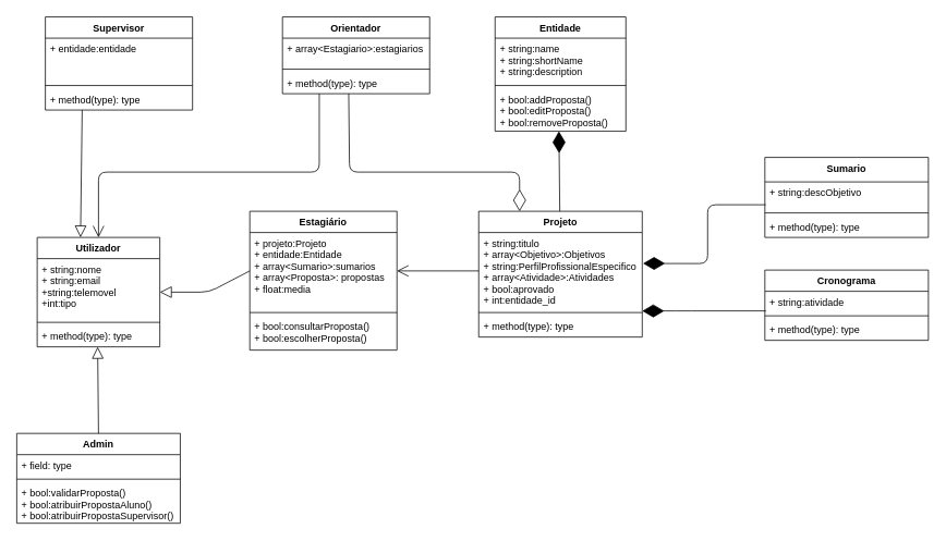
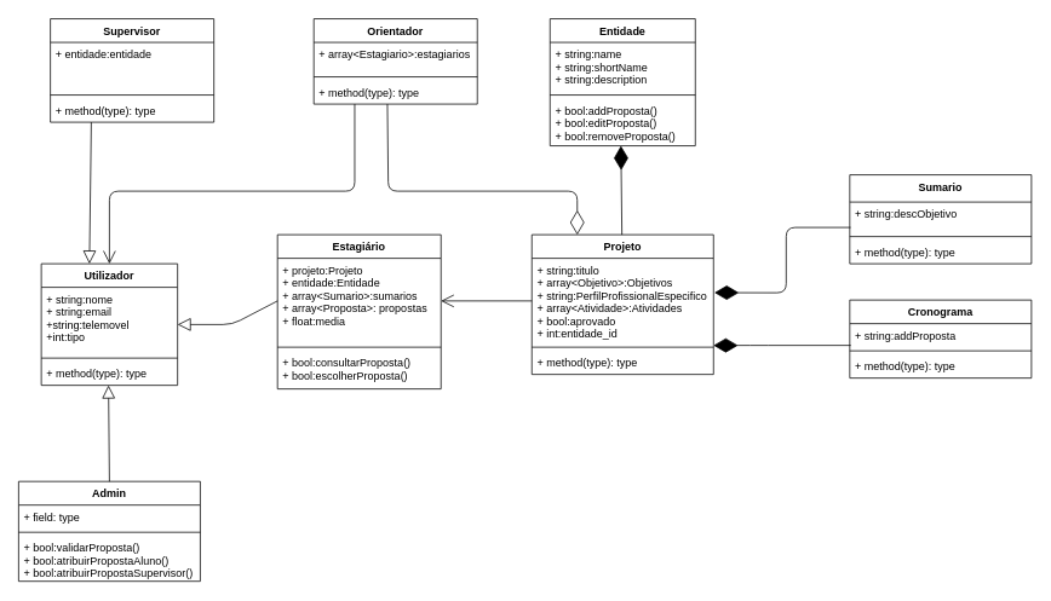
  <mxCell id="0" />
  <mxCell id="1" parent="0" />
  <mxCell id="2" value="Utilizador" style="swimlane;fontStyle=1;align=center;verticalAlign=top;childLayout=stackLayout;horizontal=1;startSize=26;horizontalStack=0;resizeParent=1;resizeParentMax=0;resizeLast=0;collapsible=1;marginBottom=0;" parent="1" vertex="1"><mxGeometry x="45" y="290" width="150" height="134" as="geometry" /></mxCell>
  <mxCell id="3" value="+ string:nome&#10;+ string:email&#10;+string:telemovel&#10;+int:tipo&#10;&#10;&#10;&#10;" style="text;strokeColor=none;fillColor=none;align=left;verticalAlign=top;spacingLeft=4;spacingRight=4;overflow=hidden;rotatable=0;points=[[0,0.5],[1,0.5]];portConstraint=eastwest;" parent="2" vertex="1"><mxGeometry y="26" width="150" height="74" as="geometry" /></mxCell>
  <mxCell id="4" value="" style="line;strokeWidth=1;fillColor=none;align=left;verticalAlign=middle;spacingTop=-1;spacingLeft=3;spacingRight=3;rotatable=0;labelPosition=right;points=[];portConstraint=eastwest;" parent="2" vertex="1"><mxGeometry y="100" width="150" height="8" as="geometry" /></mxCell>
  <mxCell id="5" value="+ method(type): type" style="text;strokeColor=none;fillColor=none;align=left;verticalAlign=top;spacingLeft=4;spacingRight=4;overflow=hidden;rotatable=0;points=[[0,0.5],[1,0.5]];portConstraint=eastwest;" parent="2" vertex="1"><mxGeometry y="108" width="150" height="26" as="geometry" /></mxCell>
  <mxCell id="6" value="Orientador" style="swimlane;fontStyle=1;align=center;verticalAlign=top;childLayout=stackLayout;horizontal=1;startSize=26;horizontalStack=0;resizeParent=1;resizeParentMax=0;resizeLast=0;collapsible=1;marginBottom=0;" parent="1" vertex="1"><mxGeometry x="345" y="20" width="180" height="94" as="geometry" /></mxCell>
  <mxCell id="7" value="+ array&lt;Estagiario&gt;:estagiarios" style="text;strokeColor=none;fillColor=none;align=left;verticalAlign=top;spacingLeft=4;spacingRight=4;overflow=hidden;rotatable=0;points=[[0,0.5],[1,0.5]];portConstraint=eastwest;" parent="6" vertex="1"><mxGeometry y="26" width="180" height="34" as="geometry" /></mxCell>
  <mxCell id="8" value="" style="line;strokeWidth=1;fillColor=none;align=left;verticalAlign=middle;spacingTop=-1;spacingLeft=3;spacingRight=3;rotatable=0;labelPosition=right;points=[];portConstraint=eastwest;" parent="6" vertex="1"><mxGeometry y="60" width="180" height="8" as="geometry" /></mxCell>
  <mxCell id="9" value="+ method(type): type" style="text;strokeColor=none;fillColor=none;align=left;verticalAlign=top;spacingLeft=4;spacingRight=4;overflow=hidden;rotatable=0;points=[[0,0.5],[1,0.5]];portConstraint=eastwest;" parent="6" vertex="1"><mxGeometry y="68" width="180" height="26" as="geometry" /></mxCell>
  <mxCell id="10" value="Admin" style="swimlane;fontStyle=1;align=center;verticalAlign=top;childLayout=stackLayout;horizontal=1;startSize=26;horizontalStack=0;resizeParent=1;resizeParentMax=0;resizeLast=0;collapsible=1;marginBottom=0;" parent="1" vertex="1"><mxGeometry x="20" y="530" width="200" height="110" as="geometry" /></mxCell>
  <mxCell id="11" value="+ field: type" style="text;strokeColor=none;fillColor=none;align=left;verticalAlign=top;spacingLeft=4;spacingRight=4;overflow=hidden;rotatable=0;points=[[0,0.5],[1,0.5]];portConstraint=eastwest;" parent="10" vertex="1"><mxGeometry y="26" width="200" height="26" as="geometry" /></mxCell>
  <mxCell id="12" value="" style="line;strokeWidth=1;fillColor=none;align=left;verticalAlign=middle;spacingTop=-1;spacingLeft=3;spacingRight=3;rotatable=0;labelPosition=right;points=[];portConstraint=eastwest;" parent="10" vertex="1"><mxGeometry y="52" width="200" height="8" as="geometry" /></mxCell>
  <mxCell id="13" value="+ bool:validarProposta()&#10;+ bool:atribuirPropostaAluno()&#10;+ bool:atribuirPropostaSupervisor()" style="text;strokeColor=none;fillColor=none;align=left;verticalAlign=top;spacingLeft=4;spacingRight=4;overflow=hidden;rotatable=0;points=[[0,0.5],[1,0.5]];portConstraint=eastwest;" parent="10" vertex="1"><mxGeometry y="60" width="200" height="50" as="geometry" /></mxCell>
  <mxCell id="14" value="Entidade" style="swimlane;fontStyle=1;align=center;verticalAlign=top;childLayout=stackLayout;horizontal=1;startSize=26;horizontalStack=0;resizeParent=1;resizeParentMax=0;resizeLast=0;collapsible=1;marginBottom=0;" parent="1" vertex="1"><mxGeometry x="605" y="20" width="160" height="140" as="geometry" /></mxCell>
  <mxCell id="15" value="+ string:name&#10;+ string:shortName&#10;+ string:description" style="text;strokeColor=none;fillColor=none;align=left;verticalAlign=top;spacingLeft=4;spacingRight=4;overflow=hidden;rotatable=0;points=[[0,0.5],[1,0.5]];portConstraint=eastwest;" parent="14" vertex="1"><mxGeometry y="26" width="160" height="54" as="geometry" /></mxCell>
  <mxCell id="16" value="" style="line;strokeWidth=1;fillColor=none;align=left;verticalAlign=middle;spacingTop=-1;spacingLeft=3;spacingRight=3;rotatable=0;labelPosition=right;points=[];portConstraint=eastwest;" parent="14" vertex="1"><mxGeometry y="80" width="160" height="8" as="geometry" /></mxCell>
  <mxCell id="17" value="+ bool:addProposta()&#10;+ bool:editProposta()&#10;+ bool:removeProposta()" style="text;strokeColor=none;fillColor=none;align=left;verticalAlign=top;spacingLeft=4;spacingRight=4;overflow=hidden;rotatable=0;points=[[0,0.5],[1,0.5]];portConstraint=eastwest;" parent="14" vertex="1"><mxGeometry y="88" width="160" height="52" as="geometry" /></mxCell>
  <mxCell id="18" value="Supervisor" style="swimlane;fontStyle=1;align=center;verticalAlign=top;childLayout=stackLayout;horizontal=1;startSize=26;horizontalStack=0;resizeParent=1;resizeParentMax=0;resizeLast=0;collapsible=1;marginBottom=0;" parent="1" vertex="1"><mxGeometry x="55" y="20" width="180" height="114" as="geometry" /></mxCell>
  <mxCell id="19" value="+ entidade:entidade&#10;" style="text;strokeColor=none;fillColor=none;align=left;verticalAlign=top;spacingLeft=4;spacingRight=4;overflow=hidden;rotatable=0;points=[[0,0.5],[1,0.5]];portConstraint=eastwest;" parent="18" vertex="1"><mxGeometry y="26" width="180" height="54" as="geometry" /></mxCell>
  <mxCell id="20" value="" style="line;strokeWidth=1;fillColor=none;align=left;verticalAlign=middle;spacingTop=-1;spacingLeft=3;spacingRight=3;rotatable=0;labelPosition=right;points=[];portConstraint=eastwest;" parent="18" vertex="1"><mxGeometry y="80" width="180" height="8" as="geometry" /></mxCell>
  <mxCell id="21" value="+ method(type): type" style="text;strokeColor=none;fillColor=none;align=left;verticalAlign=top;spacingLeft=4;spacingRight=4;overflow=hidden;rotatable=0;points=[[0,0.5],[1,0.5]];portConstraint=eastwest;" parent="18" vertex="1"><mxGeometry y="88" width="180" height="26" as="geometry" /></mxCell>
  <mxCell id="22" value="Estagiário" style="swimlane;fontStyle=1;align=center;verticalAlign=top;childLayout=stackLayout;horizontal=1;startSize=26;horizontalStack=0;resizeParent=1;resizeParentMax=0;resizeLast=0;collapsible=1;marginBottom=0;" parent="1" vertex="1"><mxGeometry x="305" y="258" width="180" height="170" as="geometry" /></mxCell>
  <mxCell id="23" value="+ projeto:Projeto&#10;+ entidade:Entidade&#10;+ array&lt;Sumario&gt;:sumarios&#10;+ array&lt;Proposta&gt;: propostas&#10;+ float:media" style="text;strokeColor=none;fillColor=none;align=left;verticalAlign=top;spacingLeft=4;spacingRight=4;overflow=hidden;rotatable=0;points=[[0,0.5],[1,0.5]];portConstraint=eastwest;" parent="22" vertex="1"><mxGeometry y="26" width="180" height="94" as="geometry" /></mxCell>
  <mxCell id="24" value="" style="line;strokeWidth=1;fillColor=none;align=left;verticalAlign=middle;spacingTop=-1;spacingLeft=3;spacingRight=3;rotatable=0;labelPosition=right;points=[];portConstraint=eastwest;" parent="22" vertex="1"><mxGeometry y="120" width="180" height="8" as="geometry" /></mxCell>
  <mxCell id="25" value="+ bool:consultarProposta()&#10;+ bool:escolherProposta()" style="text;strokeColor=none;fillColor=none;align=left;verticalAlign=top;spacingLeft=4;spacingRight=4;overflow=hidden;rotatable=0;points=[[0,0.5],[1,0.5]];portConstraint=eastwest;" parent="22" vertex="1"><mxGeometry y="128" width="180" height="42" as="geometry" /></mxCell>
  <mxCell id="26" value="Projeto" style="swimlane;fontStyle=1;align=center;verticalAlign=top;childLayout=stackLayout;horizontal=1;startSize=26;horizontalStack=0;resizeParent=1;resizeParentMax=0;resizeLast=0;collapsible=1;marginBottom=0;" parent="1" vertex="1"><mxGeometry x="585" y="258" width="200" height="154" as="geometry" /></mxCell>
  <mxCell id="27" value="+ string:titulo&#10;+ array&lt;Objetivo&gt;:Objetivos&#10;+ string:PerfilProfissionalEspecifico&#10;+ array&lt;Atividade&gt;:Atividades&#10;+ bool:aprovado&#10;+ int:entidade_id&#10;" style="text;strokeColor=none;fillColor=none;align=left;verticalAlign=top;spacingLeft=4;spacingRight=4;overflow=hidden;rotatable=0;points=[[0,0.5],[1,0.5]];portConstraint=eastwest;" parent="26" vertex="1"><mxGeometry y="26" width="200" height="94" as="geometry" /></mxCell>
  <mxCell id="28" value="" style="line;strokeWidth=1;fillColor=none;align=left;verticalAlign=middle;spacingTop=-1;spacingLeft=3;spacingRight=3;rotatable=0;labelPosition=right;points=[];portConstraint=eastwest;" parent="26" vertex="1"><mxGeometry y="120" width="200" height="8" as="geometry" /></mxCell>
  <mxCell id="29" value="+ method(type): type" style="text;strokeColor=none;fillColor=none;align=left;verticalAlign=top;spacingLeft=4;spacingRight=4;overflow=hidden;rotatable=0;points=[[0,0.5],[1,0.5]];portConstraint=eastwest;" parent="26" vertex="1"><mxGeometry y="128" width="200" height="26" as="geometry" /></mxCell>
  <mxCell id="30" value="" style="endArrow=open;endFill=1;endSize=12;html=1;exitX=0;exitY=0.5;exitDx=0;exitDy=0;" parent="1" source="27" edge="1"><mxGeometry width="160" relative="1" as="geometry"><mxPoint x="585" y="333" as="sourcePoint" /><mxPoint x="485" y="331" as="targetPoint" /></mxGeometry></mxCell>
  <mxCell id="31" value="Sumario" style="swimlane;fontStyle=1;align=center;verticalAlign=top;childLayout=stackLayout;horizontal=1;startSize=30;horizontalStack=0;resizeParent=1;resizeParentMax=0;resizeLast=0;collapsible=1;marginBottom=0;" parent="1" vertex="1"><mxGeometry x="935" y="192" width="200" height="98" as="geometry" /></mxCell>
  <mxCell id="32" value="+ string:descObjetivo&#10;" style="text;strokeColor=none;fillColor=none;align=left;verticalAlign=top;spacingLeft=4;spacingRight=4;overflow=hidden;rotatable=0;points=[[0,0.5],[1,0.5]];portConstraint=eastwest;" parent="31" vertex="1"><mxGeometry y="30" width="200" height="34" as="geometry" /></mxCell>
  <mxCell id="33" value="" style="line;strokeWidth=1;fillColor=none;align=left;verticalAlign=middle;spacingTop=-1;spacingLeft=3;spacingRight=3;rotatable=0;labelPosition=right;points=[];portConstraint=eastwest;" parent="31" vertex="1"><mxGeometry y="64" width="200" height="8" as="geometry" /></mxCell>
  <mxCell id="34" value="+ method(type): type" style="text;strokeColor=none;fillColor=none;align=left;verticalAlign=top;spacingLeft=4;spacingRight=4;overflow=hidden;rotatable=0;points=[[0,0.5],[1,0.5]];portConstraint=eastwest;" parent="31" vertex="1"><mxGeometry y="72" width="200" height="26" as="geometry" /></mxCell>
  <mxCell id="35" value="Cronograma" style="swimlane;fontStyle=1;align=center;verticalAlign=top;childLayout=stackLayout;horizontal=1;startSize=26;horizontalStack=0;resizeParent=1;resizeParentMax=0;resizeLast=0;collapsible=1;marginBottom=0;" parent="1" vertex="1"><mxGeometry x="935" y="330" width="200" height="86" as="geometry" /></mxCell>
- <mxCell id="36" value="+ string:atividade" style="text;strokeColor=none;fillColor=none;align=left;verticalAlign=top;spacingLeft=4;spacingRight=4;overflow=hidden;rotatable=0;points=[[0,0.5],[1,0.5]];portConstraint=eastwest;" parent="35" vertex="1"><mxGeometry y="26" width="200" height="26" as="geometry" /></mxCell>
+ <mxCell id="36" value="+ string:addProposta" style="text;strokeColor=none;fillColor=none;align=left;verticalAlign=top;spacingLeft=4;spacingRight=4;overflow=hidden;rotatable=0;points=[[0,0.5],[1,0.5]];portConstraint=eastwest;" parent="35" vertex="1"><mxGeometry y="26" width="200" height="26" as="geometry" /></mxCell>
  <mxCell id="37" value="" style="line;strokeWidth=1;fillColor=none;align=left;verticalAlign=middle;spacingTop=-1;spacingLeft=3;spacingRight=3;rotatable=0;labelPosition=right;points=[];portConstraint=eastwest;" parent="35" vertex="1"><mxGeometry y="52" width="200" height="8" as="geometry" /></mxCell>
  <mxCell id="38" value="+ method(type): type" style="text;strokeColor=none;fillColor=none;align=left;verticalAlign=top;spacingLeft=4;spacingRight=4;overflow=hidden;rotatable=0;points=[[0,0.5],[1,0.5]];portConstraint=eastwest;" parent="35" vertex="1"><mxGeometry y="60" width="200" height="26" as="geometry" /></mxCell>
  <mxCell id="39" value="" style="endArrow=diamondThin;endFill=1;endSize=24;html=1;entryX=1;entryY=0.976;entryDx=0;entryDy=0;entryPerimeter=0;exitX=0.006;exitY=0.923;exitDx=0;exitDy=0;exitPerimeter=0;" parent="1" source="36" edge="1"><mxGeometry width="160" relative="1" as="geometry"><mxPoint x="945" y="504" as="sourcePoint" /><mxPoint x="785" y="380.024" as="targetPoint" /><Array as="points"><mxPoint x="835" y="380" /></Array></mxGeometry></mxCell>
  <mxCell id="40" value="" style="endArrow=diamondThin;endFill=1;endSize=24;html=1;entryX=1.005;entryY=0.403;entryDx=0;entryDy=0;entryPerimeter=0;exitX=0.006;exitY=0.923;exitDx=0;exitDy=0;exitPerimeter=0;" parent="1" target="27" edge="1"><mxGeometry width="160" relative="1" as="geometry"><mxPoint x="935.96" y="249.998" as="sourcePoint" /><mxPoint x="785" y="250.024" as="targetPoint" /><Array as="points"><mxPoint x="865" y="250" /><mxPoint x="865" y="322" /></Array></mxGeometry></mxCell>
  <mxCell id="41" value="" style="endArrow=diamondThin;endFill=1;endSize=24;html=1;entryX=0.488;entryY=1;entryDx=0;entryDy=0;entryPerimeter=0;" edge="1" parent="1" source="26" target="17"><mxGeometry width="160" relative="1" as="geometry"><mxPoint x="675" y="250" as="sourcePoint" /><mxPoint x="675" y="160" as="targetPoint" /></mxGeometry></mxCell>
  <mxCell id="42" value="" style="endArrow=diamondThin;endFill=0;endSize=24;html=1;entryX=0.25;entryY=0;entryDx=0;entryDy=0;exitX=0.45;exitY=1;exitDx=0;exitDy=0;exitPerimeter=0;" edge="1" parent="1" source="9" target="26"><mxGeometry width="160" relative="1" as="geometry"><mxPoint x="427" y="120" as="sourcePoint" /><mxPoint x="595" y="190" as="targetPoint" /><Array as="points"><mxPoint x="427" y="210" /><mxPoint x="635" y="210" /></Array></mxGeometry></mxCell>
  <mxCell id="43" value="" style="edgeStyle=none;html=1;endSize=12;endArrow=open;endFill=0;exitX=0.25;exitY=1;exitDx=0;exitDy=0;entryX=0.5;entryY=0;entryDx=0;entryDy=0;" edge="1" parent="1" source="6" target="2"><mxGeometry width="160" relative="1" as="geometry"><mxPoint x="60" y="192" as="sourcePoint" /><mxPoint x="220" y="192" as="targetPoint" /><Array as="points"><mxPoint x="390" y="210" /><mxPoint x="120" y="210" /></Array></mxGeometry></mxCell>
  <mxCell id="44" value="" style="edgeStyle=none;html=1;endSize=12;endArrow=block;endFill=0;entryX=0.353;entryY=0;entryDx=0;entryDy=0;entryPerimeter=0;exitX=0.25;exitY=1;exitDx=0;exitDy=0;" edge="1" parent="1" source="18" target="2"><mxGeometry width="160" relative="1" as="geometry"><mxPoint x="98" y="170" as="sourcePoint" /><mxPoint x="120" y="290" as="targetPoint" /></mxGeometry></mxCell>
  <mxCell id="45" value="" style="edgeStyle=none;html=1;endSize=12;endArrow=block;endFill=0;exitX=0;exitY=0.5;exitDx=0;exitDy=0;entryX=1;entryY=0.5;entryDx=0;entryDy=0;" edge="1" parent="1" source="23" target="2"><mxGeometry width="160" relative="1" as="geometry"><mxPoint x="390" y="114" as="sourcePoint" /><mxPoint x="120" y="290" as="targetPoint" /><Array as="points"><mxPoint x="255" y="357" /></Array></mxGeometry></mxCell>
  <mxCell id="46" value="" style="edgeStyle=none;html=1;endSize=12;endArrow=block;endFill=0;exitX=0.5;exitY=0;exitDx=0;exitDy=0;entryX=0.493;entryY=1;entryDx=0;entryDy=0;entryPerimeter=0;" edge="1" parent="1" source="10" target="5"><mxGeometry width="160" relative="1" as="geometry"><mxPoint x="275" y="450" as="sourcePoint" /><mxPoint x="135" y="460" as="targetPoint" /><Array as="points" /></mxGeometry></mxCell>
